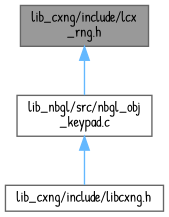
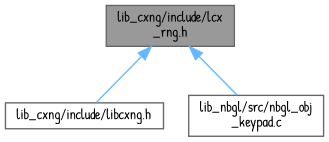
  digraph {
    fontname="Patrick Hand"
    node [color=grey40 fillcolor=white fontname="Patrick Hand" fontsize=10 shape=box style=filled]
    edge [color=steelblue1 dir=back fontname="Patrick Hand" fontsize=10 labelfontname=Helvetica labelfontsize=10 style=solid]
    n1 [color=gray40 fillcolor=grey60 fontcolor=black height=0.2 label="lib_cxng/include/lcx\l_rng.h" width=0.4]
    n2 [height=0.2 label="lib_cxng/include/libcxng.h" width=0.4]
    n3 [height=0.2 label="lib_nbgl/src/nbgl_obj\l_keypad.c" width=0.4]
-   n3 -> n2
+   n1 -> n2
    n1 -> n3
  }
